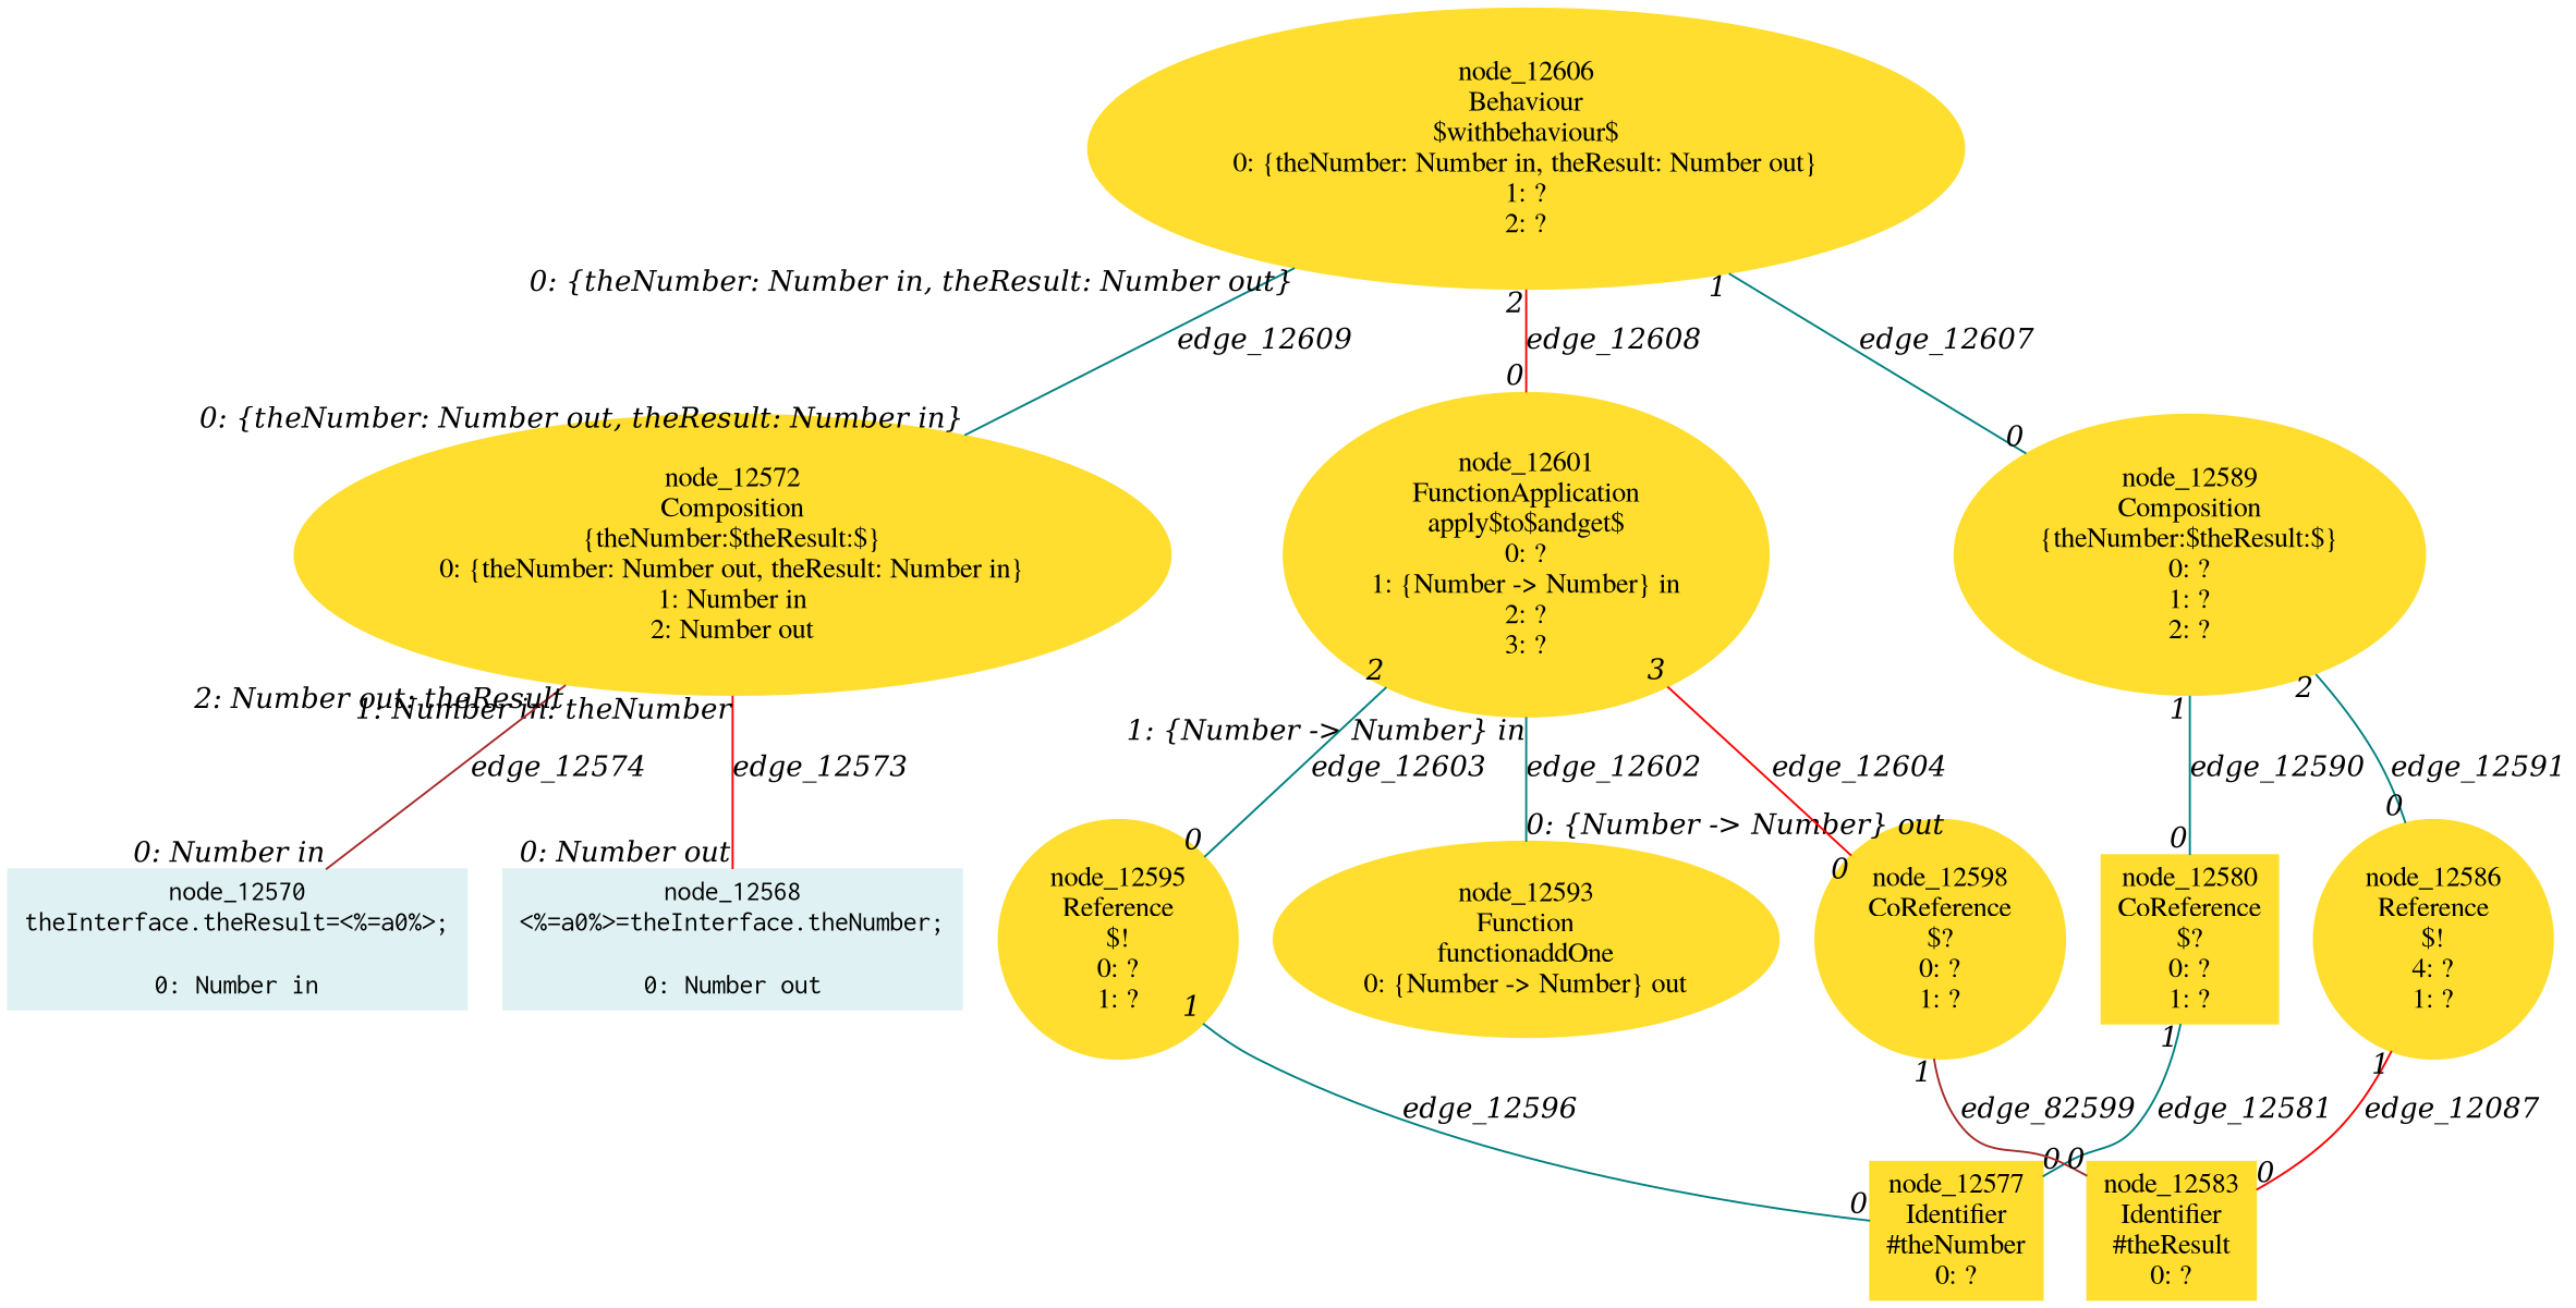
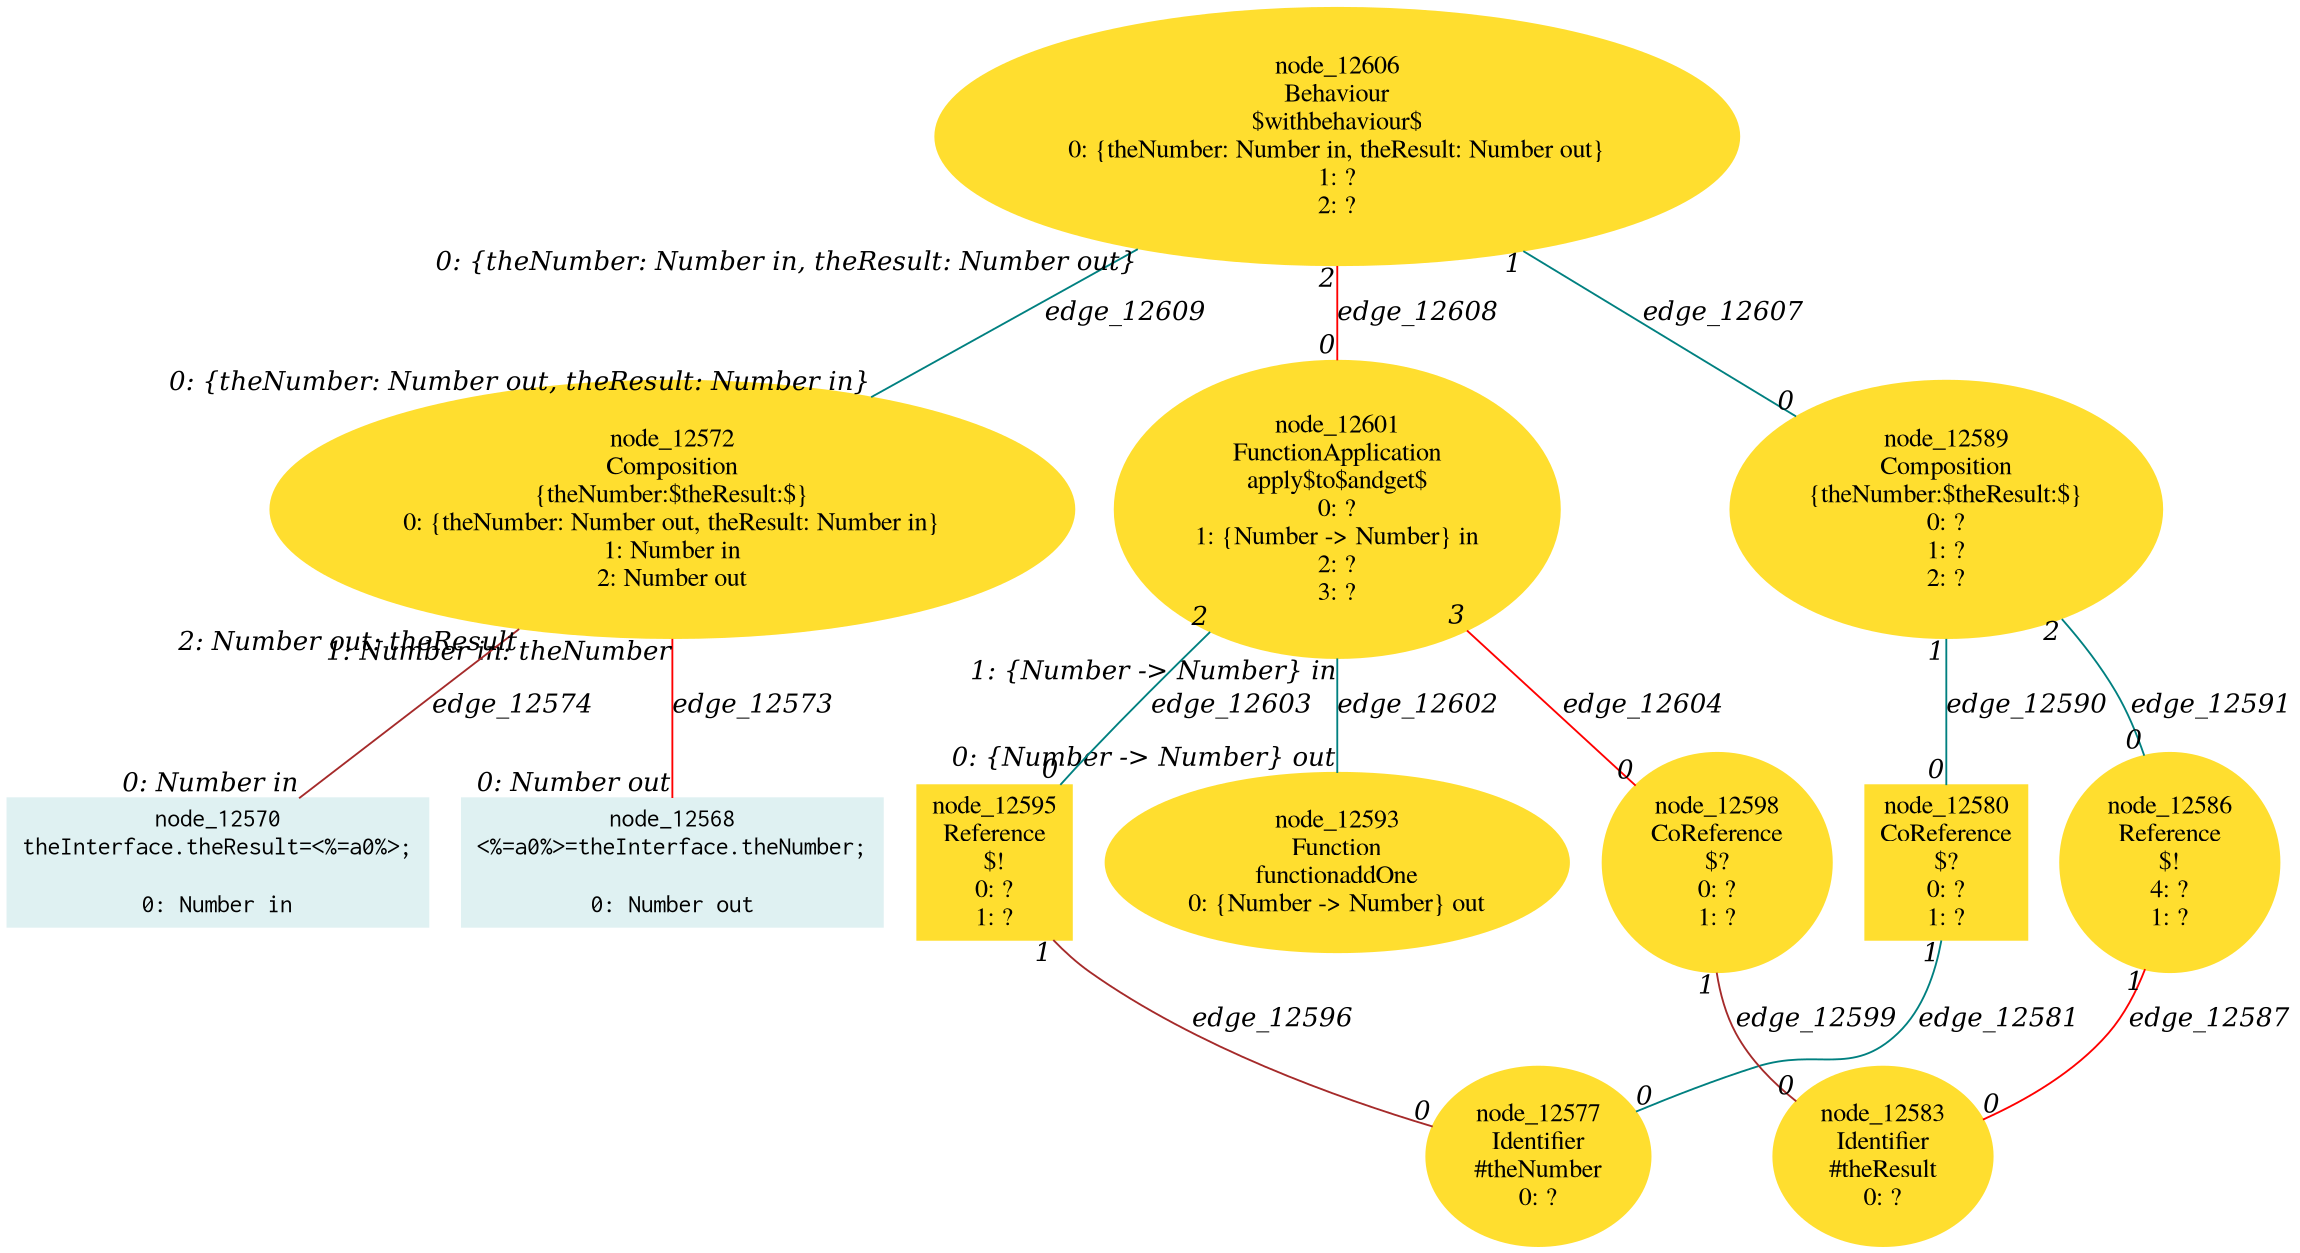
  digraph {
    node [color="#ffde2f" fontname=Times shape=ellipse style=filled]
    edge [arrowHead=none arrowsize=1 color=teal dir=none fontname="Times-Italic" headlabel=0 taillabel=1]
    n1 [color="#dff1f2" fontname=Courier label="node_12568\n<%=a0%>=theInterface.theNumber;\n\n0: Number out" shape=box]
    n2 [color="#dff1f2" fontname=Courier label="node_12570\ntheInterface.theResult=<%=a0%>;\n\n0: Number in" shape=box]
    n3 [label="node_12572\nComposition\n{theNumber:$theResult:$}\n0: {theNumber: Number out, theResult: Number in}\n1: Number in\n2: Number out"]
-   n4 [label="node_12577\nIdentifier\n#theNumber\n0: ?" shape=box]
+   n4 [label="node_12577\nIdentifier\n#theNumber\n0: ?"]
    n5 [label="node_12580\nCoReference\n$?\n0: ?\n1: ?" shape=box]
-   n6 [label="node_12583\nIdentifier\n#theResult\n0: ?" shape=box]
+   n6 [label="node_12583\nIdentifier\n#theResult\n0: ?"]
    n7 [label="node_12586\nReference\n$!\n4: ?\n1: ?"]
    n8 [label="node_12589\nComposition\n{theNumber:$theResult:$}\n0: ?\n1: ?\n2: ?"]
    n9 [label="node_12593\nFunction\nfunctionaddOne\n0: {Number -> Number} out"]
-   n10 [label="node_12595\nReference\n$!\n0: ?\n1: ?"]
+   n10 [label="node_12595\nReference\n$!\n0: ?\n1: ?" shape=box]
    n11 [label="node_12598\nCoReference\n$?\n0: ?\n1: ?"]
    n12 [label="node_12601\nFunctionApplication\napply$to$andget$\n0: ?\n1: {Number -> Number} in\n2: ?\n3: ?"]
    n13 [label="node_12606\nBehaviour\n$withbehaviour$\n0: {theNumber: Number in, theResult: Number out}\n1: ?\n2: ?"]
    n3 -> n1 [color=red headlabel="0: Number out" label=edge_12573 taillabel="1: Number in: theNumber"]
    n3 -> n2 [color=brown headlabel="0: Number in" label=edge_12574 taillabel="2: Number out: theResult"]
    n5 -> n4 [label=edge_12581]
-   n7 -> n6 [color=red label=edge_12087]
+   n7 -> n6 [color=red label=edge_12587]
    n8 -> n5 [label=edge_12590]
    n8 -> n7 [label=edge_12591 taillabel=2]
-   n10 -> n4 [label=edge_12596]
-   n11 -> n6 [color=brown label=edge_82599]
+   n10 -> n4 [color=brown label=edge_12596]
+   n11 -> n6 [color=brown label=edge_12599]
    n12 -> n9 [headlabel="0: {Number -> Number} out" label=edge_12602 taillabel="1: {Number -> Number} in"]
    n12 -> n10 [label=edge_12603 taillabel=2]
    n12 -> n11 [color=red label=edge_12604 taillabel=3]
    n13 -> n3 [headlabel="0: {theNumber: Number out, theResult: Number in}" label=edge_12609 taillabel="0: {theNumber: Number in, theResult: Number out}"]
    n13 -> n8 [label=edge_12607]
    n13 -> n12 [color=red label=edge_12608 taillabel=2]
  }
